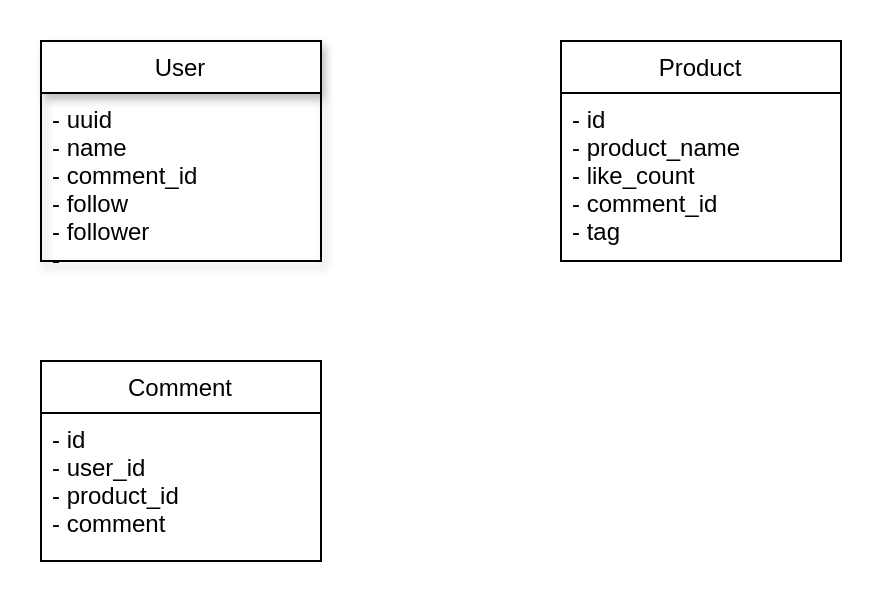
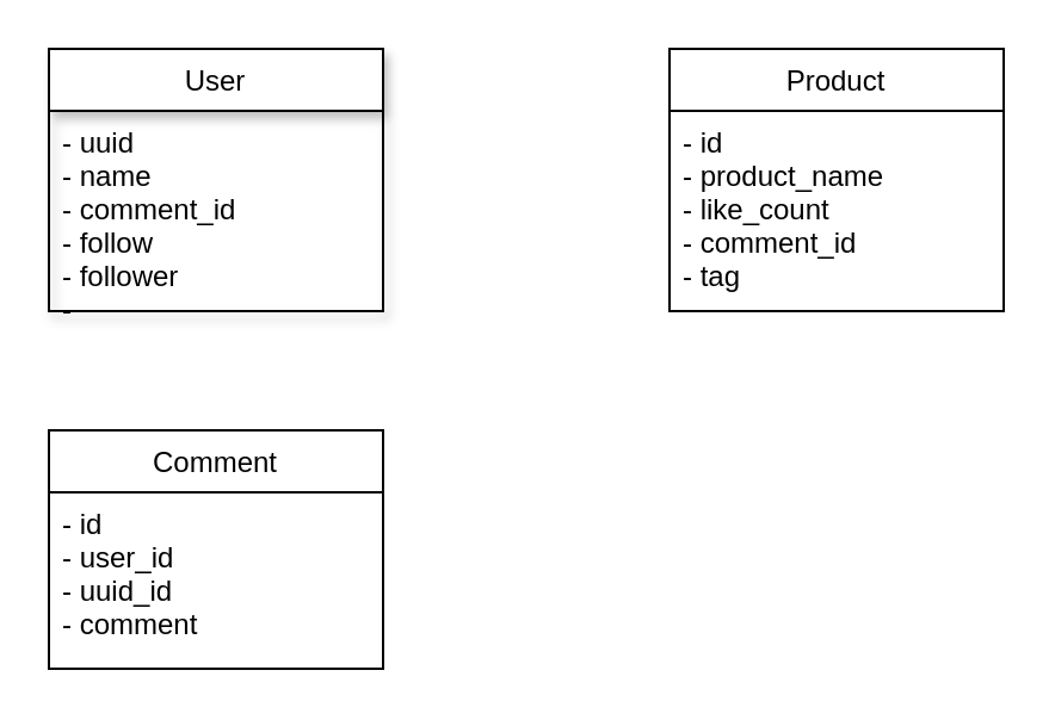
  <mxCell id="0" />
  <mxCell id="1" parent="0" />
  <mxCell id="2" value="User" style="swimlane;fontStyle=0;childLayout=stackLayout;horizontal=1;startSize=26;horizontalStack=0;resizeParent=1;resizeParentMax=0;resizeLast=0;collapsible=1;marginBottom=0;shadow=1;" vertex="1" parent="1"><mxGeometry x="20" y="20" width="140" height="110" as="geometry" /></mxCell>
  <mxCell id="3" value="- uuid&#10;- name&#10;- comment_id&#10;- follow&#10;- follower&#10;- " style="text;strokeColor=none;fillColor=none;align=left;verticalAlign=top;spacingLeft=4;spacingRight=4;overflow=hidden;rotatable=0;points=[[0,0.5],[1,0.5]];portConstraint=eastwest;" vertex="1" parent="2"><mxGeometry y="26" width="140" height="84" as="geometry" /></mxCell>
  <mxCell id="4" value="Product" style="swimlane;fontStyle=0;childLayout=stackLayout;horizontal=1;startSize=26;horizontalStack=0;resizeParent=1;resizeParentMax=0;resizeLast=0;collapsible=1;marginBottom=0;" vertex="1" parent="1"><mxGeometry x="280" y="20" width="140" height="110" as="geometry" /></mxCell>
  <mxCell id="5" value="- id&#10;- product_name&#10;- like_count&#10;- comment_id&#10;- tag&#10;" style="text;strokeColor=none;fillColor=none;align=left;verticalAlign=top;spacingLeft=4;spacingRight=4;overflow=hidden;rotatable=0;points=[[0,0.5],[1,0.5]];portConstraint=eastwest;" vertex="1" parent="4"><mxGeometry y="26" width="140" height="84" as="geometry" /></mxCell>
  <mxCell id="6" value="Comment" style="swimlane;fontStyle=0;childLayout=stackLayout;horizontal=1;startSize=26;horizontalStack=0;resizeParent=1;resizeParentMax=0;resizeLast=0;collapsible=1;marginBottom=0;" vertex="1" parent="1"><mxGeometry x="20" y="180" width="140" height="100" as="geometry" /></mxCell>
- <mxCell id="7" value="- id&#10;- user_id&#10;- product_id&#10;- comment" style="text;strokeColor=none;fillColor=none;align=left;verticalAlign=top;spacingLeft=4;spacingRight=4;overflow=hidden;rotatable=0;points=[[0,0.5],[1,0.5]];portConstraint=eastwest;" vertex="1" parent="6"><mxGeometry y="26" width="140" height="74" as="geometry" /></mxCell>
+ <mxCell id="7" value="- id&#10;- user_id&#10;- uuid_id&#10;- comment" style="text;strokeColor=none;fillColor=none;align=left;verticalAlign=top;spacingLeft=4;spacingRight=4;overflow=hidden;rotatable=0;points=[[0,0.5],[1,0.5]];portConstraint=eastwest;" vertex="1" parent="6"><mxGeometry y="26" width="140" height="74" as="geometry" /></mxCell>
